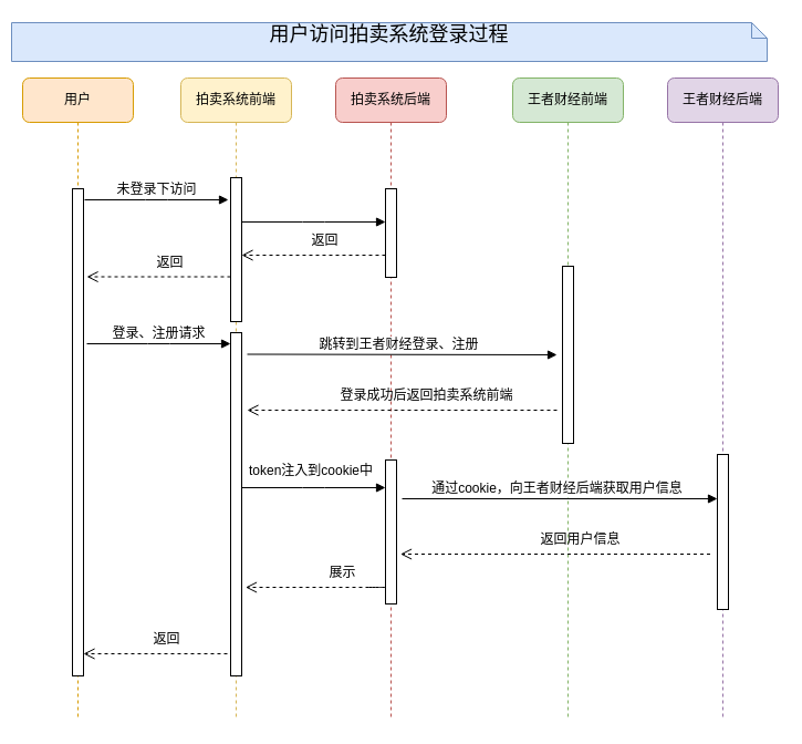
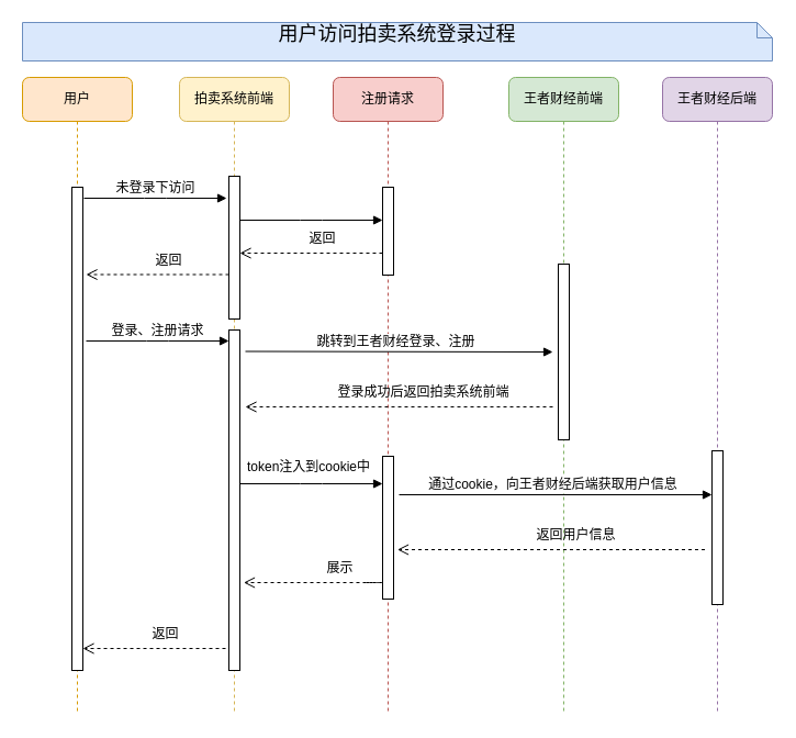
  <mxCell id="0" />
  <mxCell id="1" parent="0" />
- <mxCell id="2" value="拍卖系统后端" style="shape=umlLifeline;perimeter=lifelinePerimeter;whiteSpace=wrap;html=1;container=1;collapsible=0;recursiveResize=0;outlineConnect=0;rounded=1;shadow=0;comic=0;labelBackgroundColor=none;strokeColor=#b85450;strokeWidth=1;fillColor=#f8cecc;fontFamily=Verdana;fontSize=12;align=center;" parent="1" vertex="1"><mxGeometry x="303" y="70" width="100" height="580" as="geometry" /></mxCell>
+ <mxCell id="2" value="注册请求" style="shape=umlLifeline;perimeter=lifelinePerimeter;whiteSpace=wrap;html=1;container=1;collapsible=0;recursiveResize=0;outlineConnect=0;rounded=1;shadow=0;comic=0;labelBackgroundColor=none;strokeColor=#b85450;strokeWidth=1;fillColor=#f8cecc;fontFamily=Verdana;fontSize=12;align=center;" parent="1" vertex="1"><mxGeometry x="303" y="70" width="100" height="580" as="geometry" /></mxCell>
  <mxCell id="3" value="" style="html=1;points=[];perimeter=orthogonalPerimeter;rounded=0;shadow=0;comic=0;labelBackgroundColor=none;strokeColor=#000000;strokeWidth=1;fillColor=#FFFFFF;fontFamily=Verdana;fontSize=12;fontColor=#000000;align=center;" parent="2" vertex="1"><mxGeometry x="45" y="100" width="10" height="80" as="geometry" /></mxCell>
  <mxCell id="4" value="" style="html=1;points=[];perimeter=orthogonalPerimeter;rounded=0;shadow=0;comic=0;labelBackgroundColor=none;strokeColor=#000000;strokeWidth=1;fillColor=#FFFFFF;fontFamily=Verdana;fontSize=12;fontColor=#000000;align=center;" parent="2" vertex="1"><mxGeometry x="45" y="345" width="10" height="130" as="geometry" /></mxCell>
  <mxCell id="5" value="王者财经前端" style="shape=umlLifeline;perimeter=lifelinePerimeter;whiteSpace=wrap;html=1;container=1;collapsible=0;recursiveResize=0;outlineConnect=0;rounded=1;shadow=0;comic=0;labelBackgroundColor=none;strokeColor=#82b366;strokeWidth=1;fillColor=#d5e8d4;fontFamily=Verdana;fontSize=12;align=center;" parent="1" vertex="1"><mxGeometry x="463" y="70" width="100" height="580" as="geometry" /></mxCell>
  <mxCell id="6" value="" style="html=1;points=[];perimeter=orthogonalPerimeter;rounded=0;shadow=0;comic=0;labelBackgroundColor=none;strokeColor=#000000;strokeWidth=1;fillColor=#FFFFFF;fontFamily=Verdana;fontSize=12;fontColor=#000000;align=center;" parent="5" vertex="1"><mxGeometry x="45" y="170" width="10" height="160" as="geometry" /></mxCell>
  <mxCell id="7" value="王者财经后端" style="shape=umlLifeline;perimeter=lifelinePerimeter;whiteSpace=wrap;html=1;container=1;collapsible=0;recursiveResize=0;outlineConnect=0;rounded=1;shadow=0;comic=0;labelBackgroundColor=none;strokeColor=#9673a6;strokeWidth=1;fillColor=#e1d5e7;fontFamily=Verdana;fontSize=12;align=center;" parent="1" vertex="1"><mxGeometry x="603" y="70" width="100" height="580" as="geometry" /></mxCell>
  <mxCell id="8" value="拍卖系统前端" style="shape=umlLifeline;perimeter=lifelinePerimeter;whiteSpace=wrap;html=1;container=1;collapsible=0;recursiveResize=0;outlineConnect=0;rounded=1;shadow=0;comic=0;labelBackgroundColor=none;strokeColor=#d6b656;strokeWidth=1;fillColor=#fff2cc;fontFamily=Verdana;fontSize=12;align=center;" parent="1" vertex="1"><mxGeometry x="163" y="70" width="100" height="580" as="geometry" /></mxCell>
  <mxCell id="9" value="" style="html=1;points=[];perimeter=orthogonalPerimeter;rounded=0;shadow=0;comic=0;labelBackgroundColor=none;strokeColor=#000000;strokeWidth=1;fillColor=#FFFFFF;fontFamily=Verdana;fontSize=12;fontColor=#000000;align=center;" parent="8" vertex="1"><mxGeometry x="45" y="90" width="10" height="130" as="geometry" /></mxCell>
  <mxCell id="10" value="" style="html=1;points=[];perimeter=orthogonalPerimeter;rounded=0;shadow=0;comic=0;labelBackgroundColor=none;strokeColor=#000000;strokeWidth=1;fillColor=#FFFFFF;fontFamily=Verdana;fontSize=12;fontColor=#000000;align=center;" parent="8" vertex="1"><mxGeometry x="45" y="230" width="10" height="310" as="geometry" /></mxCell>
  <mxCell id="11" value="" style="html=1;points=[];perimeter=orthogonalPerimeter;rounded=0;shadow=0;comic=0;labelBackgroundColor=none;strokeColor=#000000;strokeWidth=1;fillColor=#FFFFFF;fontFamily=Verdana;fontSize=12;fontColor=#000000;align=center;" parent="1" vertex="1"><mxGeometry x="648" y="410" width="10" height="140" as="geometry" /></mxCell>
  <mxCell id="12" value="用户" style="shape=umlLifeline;perimeter=lifelinePerimeter;whiteSpace=wrap;html=1;container=1;collapsible=0;recursiveResize=0;outlineConnect=0;rounded=1;shadow=0;comic=0;labelBackgroundColor=none;strokeColor=#d79b00;strokeWidth=1;fillColor=#ffe6cc;fontFamily=Verdana;fontSize=12;align=center;" parent="1" vertex="1"><mxGeometry x="20" y="70" width="100" height="580" as="geometry" /></mxCell>
  <mxCell id="13" value="" style="html=1;points=[];perimeter=orthogonalPerimeter;rounded=0;shadow=0;comic=0;labelBackgroundColor=none;strokeColor=#000000;strokeWidth=1;fillColor=#FFFFFF;fontFamily=Verdana;fontSize=12;fontColor=#000000;align=center;" parent="12" vertex="1"><mxGeometry x="45" y="100" width="10" height="440" as="geometry" /></mxCell>
- <mxCell id="14" value="用户访问拍卖系统登录过程" style="shape=note;whiteSpace=wrap;html=1;size=14;verticalAlign=top;align=center;spacingTop=-6;rounded=0;shadow=0;comic=0;labelBackgroundColor=none;strokeColor=#6c8ebf;strokeWidth=1;fillColor=#dae8fc;fontFamily=Verdana;fontSize=18;" parent="1" vertex="1"><mxGeometry x="10" y="20" width="683" height="35" as="geometry" /></mxCell>
+ <mxCell id="14" value="用户访问拍卖系统登录过程" style="shape=note;whiteSpace=wrap;html=1;size=14;verticalAlign=top;align=center;spacingTop=-6;rounded=0;shadow=0;comic=0;labelBackgroundColor=none;strokeColor=#6c8ebf;strokeWidth=1;fillColor=#dae8fc;fontFamily=Verdana;fontSize=18;" parent="1" vertex="1"><mxGeometry x="20" y="20" width="683" height="35" as="geometry" /></mxCell>
  <mxCell id="15" value="未登录下访问" style="html=1;verticalAlign=bottom;endArrow=block;entryX=0;entryY=0;labelBackgroundColor=none;fontFamily=Verdana;fontSize=12;edgeStyle=elbowEdgeStyle;elbow=vertical;" parent="1" edge="1"><mxGeometry relative="1" as="geometry"><mxPoint x="76" y="180" as="sourcePoint" /><mxPoint x="206" y="180" as="targetPoint" /></mxGeometry></mxCell>
  <mxCell id="16" value="" style="html=1;verticalAlign=bottom;endArrow=block;entryX=0;entryY=0;labelBackgroundColor=none;fontFamily=Verdana;fontSize=12;edgeStyle=elbowEdgeStyle;elbow=vertical;" parent="1" edge="1"><mxGeometry y="30" relative="1" as="geometry"><mxPoint x="218" y="200" as="sourcePoint" /><mxPoint x="348" y="200" as="targetPoint" /><mxPoint as="offset" /></mxGeometry></mxCell>
  <mxCell id="17" value="返回" style="html=1;verticalAlign=bottom;endArrow=open;dashed=1;endSize=8;labelBackgroundColor=none;fontFamily=Verdana;fontSize=12;edgeStyle=elbowEdgeStyle;elbow=vertical;" parent="1" edge="1"><mxGeometry x="-0.154" y="-4" relative="1" as="geometry"><mxPoint x="218" y="230" as="targetPoint" /><Array as="points"><mxPoint x="293" y="230" /><mxPoint x="323" y="230" /></Array><mxPoint x="348" y="230" as="sourcePoint" /><mxPoint as="offset" /></mxGeometry></mxCell>
  <mxCell id="18" value="返回" style="html=1;verticalAlign=bottom;endArrow=open;dashed=1;endSize=8;labelBackgroundColor=none;fontFamily=Verdana;fontSize=12;edgeStyle=elbowEdgeStyle;elbow=vertical;" parent="1" edge="1"><mxGeometry x="-0.154" y="-4" relative="1" as="geometry"><mxPoint x="78" y="249.5" as="targetPoint" /><Array as="points"><mxPoint x="153" y="249.5" /><mxPoint x="183" y="249.5" /></Array><mxPoint x="208" y="249.5" as="sourcePoint" /><mxPoint as="offset" /></mxGeometry></mxCell>
  <mxCell id="19" value="" style="html=1;verticalAlign=bottom;endArrow=block;labelBackgroundColor=none;fontFamily=Verdana;fontSize=12;edgeStyle=elbowEdgeStyle;elbow=vertical;" parent="1" edge="1"><mxGeometry y="30" relative="1" as="geometry"><mxPoint x="223" y="319.5" as="sourcePoint" /><mxPoint x="503" y="319.5" as="targetPoint" /><mxPoint as="offset" /></mxGeometry></mxCell>
  <mxCell id="20" value="跳转到王者财经登录、注册" style="text;html=1;resizable=0;points=[];align=center;verticalAlign=middle;labelBackgroundColor=#ffffff;" parent="19" vertex="1" connectable="0"><mxGeometry y="130" relative="1" as="geometry"><mxPoint x="-4" y="120" as="offset" /></mxGeometry></mxCell>
  <mxCell id="21" value="登录成功后返回拍卖系统前端" style="html=1;verticalAlign=bottom;endArrow=open;dashed=1;endSize=8;labelBackgroundColor=none;fontFamily=Verdana;fontSize=12;edgeStyle=elbowEdgeStyle;elbow=vertical;" parent="1" edge="1"><mxGeometry x="-0.154" y="-4" relative="1" as="geometry"><mxPoint x="223" y="370" as="targetPoint" /><Array as="points"><mxPoint x="448" y="370" /><mxPoint x="478" y="370" /></Array><mxPoint x="503" y="370" as="sourcePoint" /><mxPoint as="offset" /></mxGeometry></mxCell>
  <mxCell id="22" value="" style="html=1;verticalAlign=bottom;endArrow=block;labelBackgroundColor=none;fontFamily=Verdana;fontSize=12;edgeStyle=elbowEdgeStyle;elbow=vertical;" parent="1" edge="1"><mxGeometry y="30" relative="1" as="geometry"><mxPoint x="363" y="450" as="sourcePoint" /><mxPoint x="648" y="450" as="targetPoint" /><mxPoint as="offset" /></mxGeometry></mxCell>
  <mxCell id="23" value="通过cookie，向王者财经后端获取用户信息" style="text;html=1;resizable=0;points=[];align=center;verticalAlign=middle;labelBackgroundColor=#ffffff;" parent="22" vertex="1" connectable="0"><mxGeometry y="130" relative="1" as="geometry"><mxPoint x="-4" y="120" as="offset" /></mxGeometry></mxCell>
  <mxCell id="24" value="返回用户信息" style="html=1;verticalAlign=bottom;endArrow=open;dashed=1;endSize=8;labelBackgroundColor=none;fontFamily=Verdana;fontSize=12;edgeStyle=elbowEdgeStyle;elbow=vertical;" parent="1" edge="1"><mxGeometry x="-0.154" y="-4" relative="1" as="geometry"><mxPoint x="361.5" y="500" as="targetPoint" /><Array as="points"><mxPoint x="586.5" y="500" /><mxPoint x="616.5" y="500" /></Array><mxPoint x="641.5" y="500" as="sourcePoint" /><mxPoint as="offset" /></mxGeometry></mxCell>
  <mxCell id="25" value="展示" style="html=1;verticalAlign=bottom;endArrow=open;dashed=1;endSize=8;labelBackgroundColor=none;fontFamily=Verdana;fontSize=12;edgeStyle=elbowEdgeStyle;elbow=vertical;" parent="1" edge="1"><mxGeometry x="-0.154" y="-4" relative="1" as="geometry"><mxPoint x="221.5" y="530" as="targetPoint" /><Array as="points"><mxPoint x="353" y="530" /><mxPoint x="476.5" y="530" /></Array><mxPoint x="333" y="530" as="sourcePoint" /><mxPoint as="offset" /></mxGeometry></mxCell>
  <mxCell id="26" value="返回" style="html=1;verticalAlign=bottom;endArrow=open;dashed=1;endSize=8;labelBackgroundColor=none;fontFamily=Verdana;fontSize=12;edgeStyle=elbowEdgeStyle;elbow=vertical;" parent="1" edge="1"><mxGeometry x="-0.154" y="-4" relative="1" as="geometry"><mxPoint x="75" y="590" as="targetPoint" /><Array as="points"><mxPoint x="150" y="590" /><mxPoint x="180" y="590" /></Array><mxPoint x="205" y="590" as="sourcePoint" /><mxPoint as="offset" /></mxGeometry></mxCell>
  <mxCell id="27" value="登录、注册请求" style="html=1;verticalAlign=bottom;endArrow=block;entryX=0;entryY=0;labelBackgroundColor=none;fontFamily=Verdana;fontSize=12;edgeStyle=elbowEdgeStyle;elbow=vertical;" parent="1" edge="1"><mxGeometry relative="1" as="geometry"><mxPoint x="78" y="310" as="sourcePoint" /><mxPoint x="208" y="310" as="targetPoint" /></mxGeometry></mxCell>
  <mxCell id="28" value="" style="html=1;verticalAlign=bottom;endArrow=block;entryX=0;entryY=0;labelBackgroundColor=none;fontFamily=Verdana;fontSize=12;edgeStyle=elbowEdgeStyle;elbow=vertical;" edge="1" parent="1"><mxGeometry y="30" relative="1" as="geometry"><mxPoint x="218" y="440" as="sourcePoint" /><mxPoint x="348" y="440" as="targetPoint" /><mxPoint as="offset" /></mxGeometry></mxCell>
  <mxCell id="29" value="token注入到cookie中" style="text;html=1;resizable=0;points=[];autosize=1;align=left;verticalAlign=top;spacingTop=-4;" vertex="1" parent="1"><mxGeometry x="223" y="415" width="130" height="20" as="geometry" /></mxCell>
